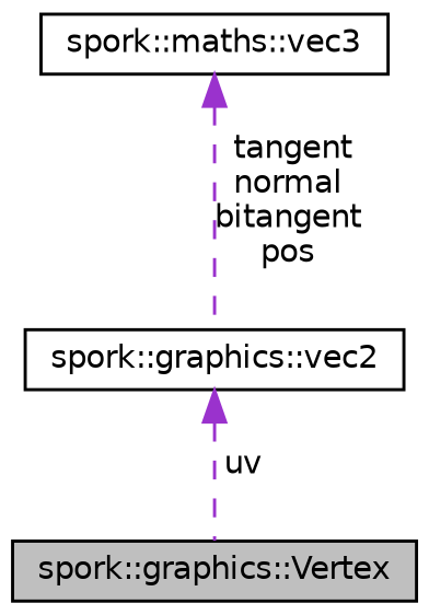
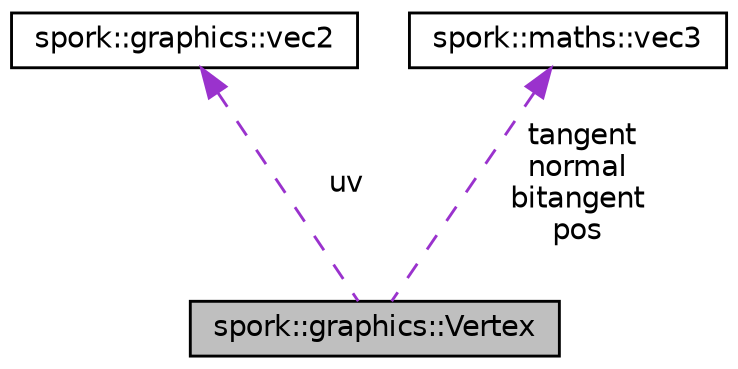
  digraph {
    node [color=black fillcolor=white fontname=Helvetica fontsize=10 shape=record style=filled]
    edge [color=darkorchid3 dir=back fontname=Helvetica fontsize=10 labelfontname=Helvetica labelfontsize=10 style=dashed]
    n1 [fillcolor=grey75 fontcolor=black height=0.2 label="spork::graphics::Vertex" width=0.4]
    n2 [height=0.2 label="spork::graphics::vec2" width=0.4]
    n3 [height=0.2 label="spork::maths::vec3" width=0.4]
    n2 -> n1 [label=" uv"]
-   n3 -> n2 [label=" tangent\nnormal\nbitangent\npos"]
+   n3 -> n1 [label=" tangent\nnormal\nbitangent\npos"]
  }
